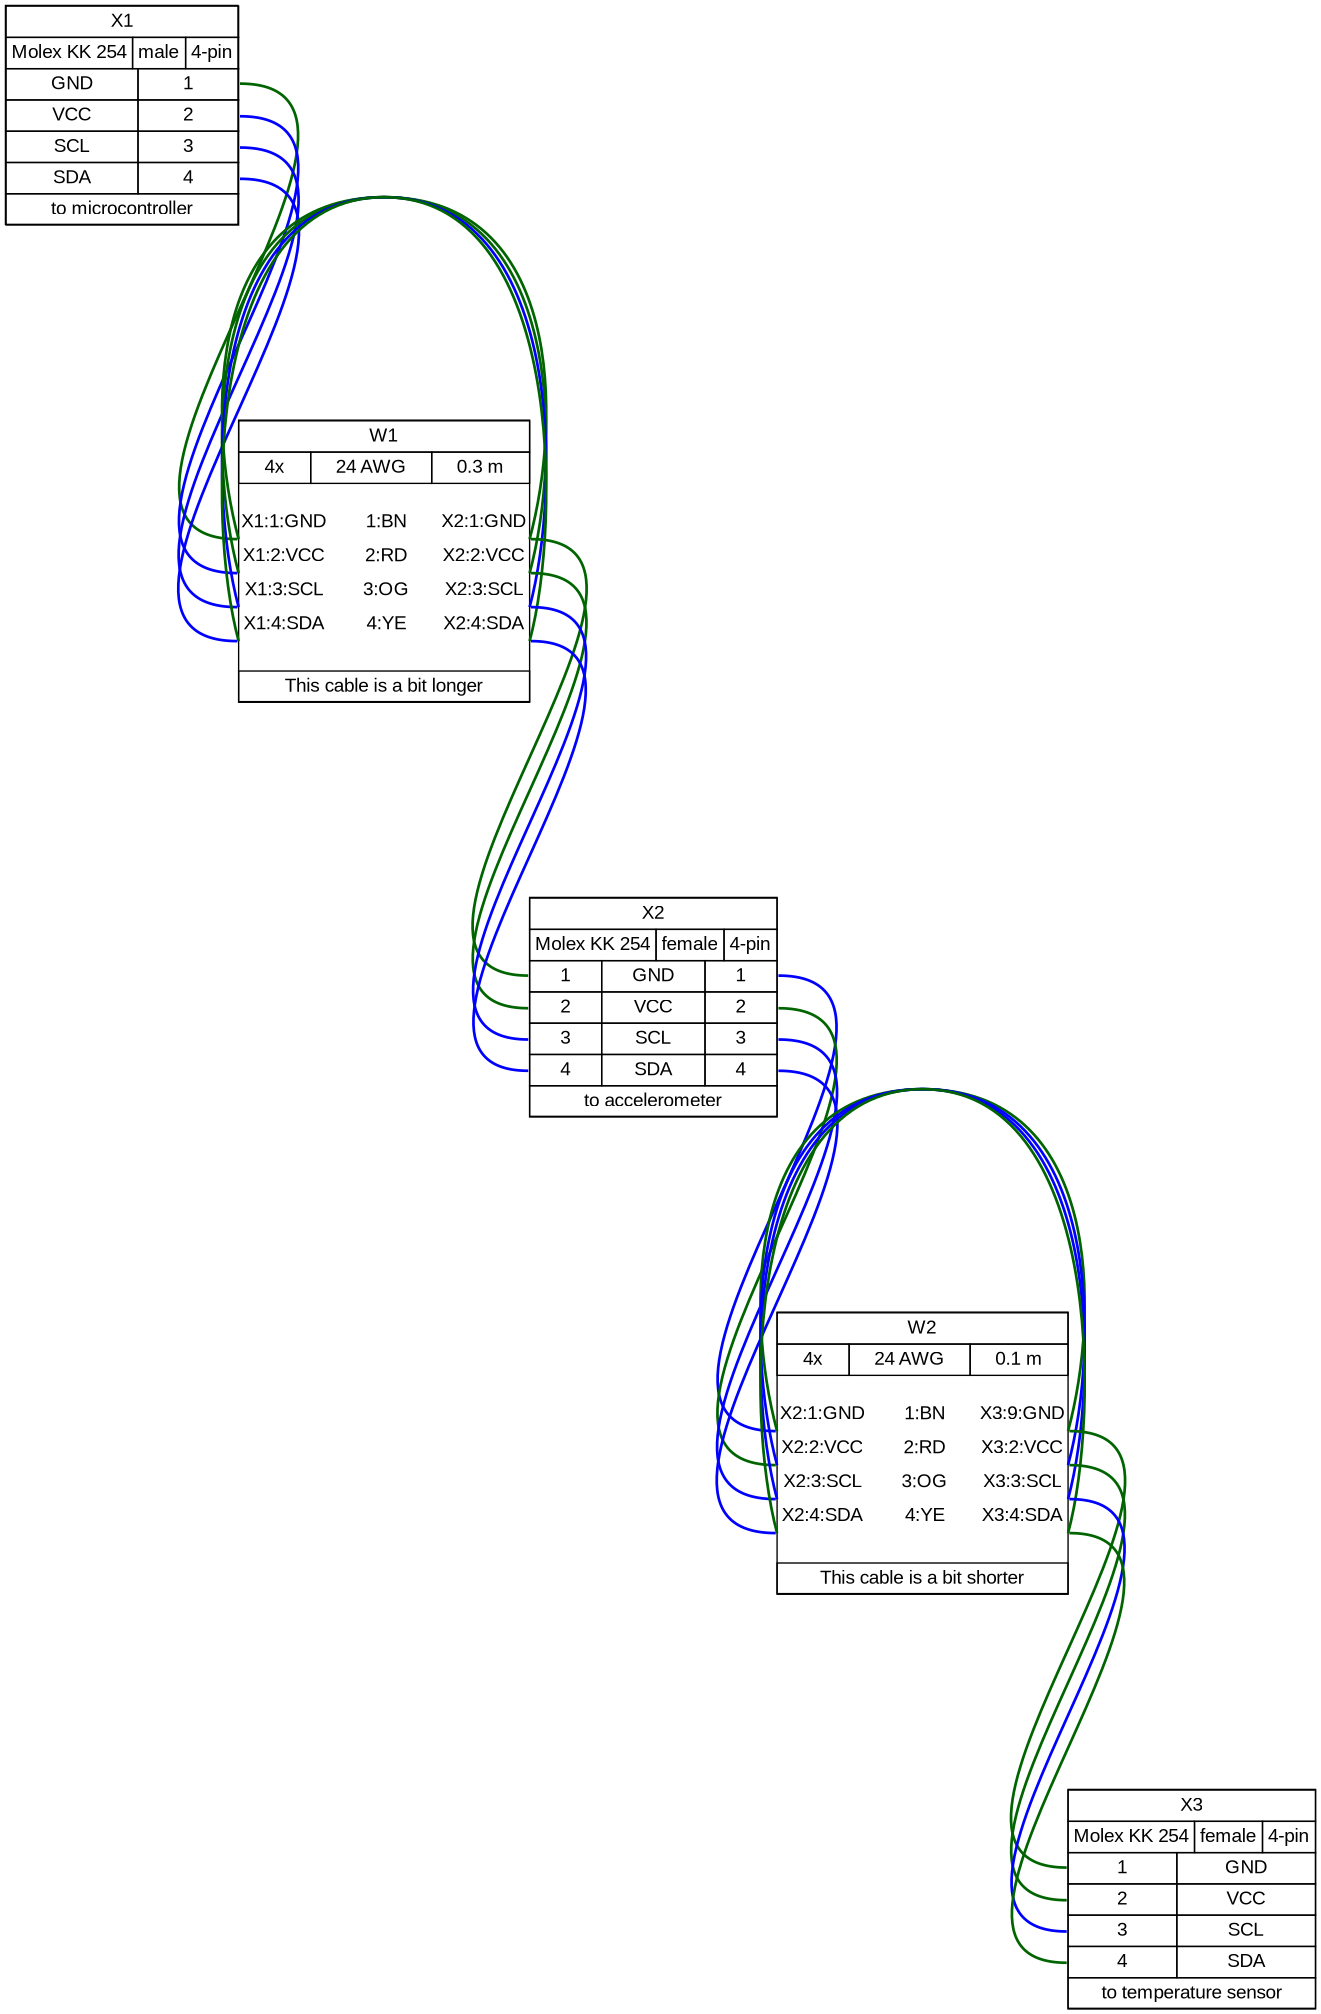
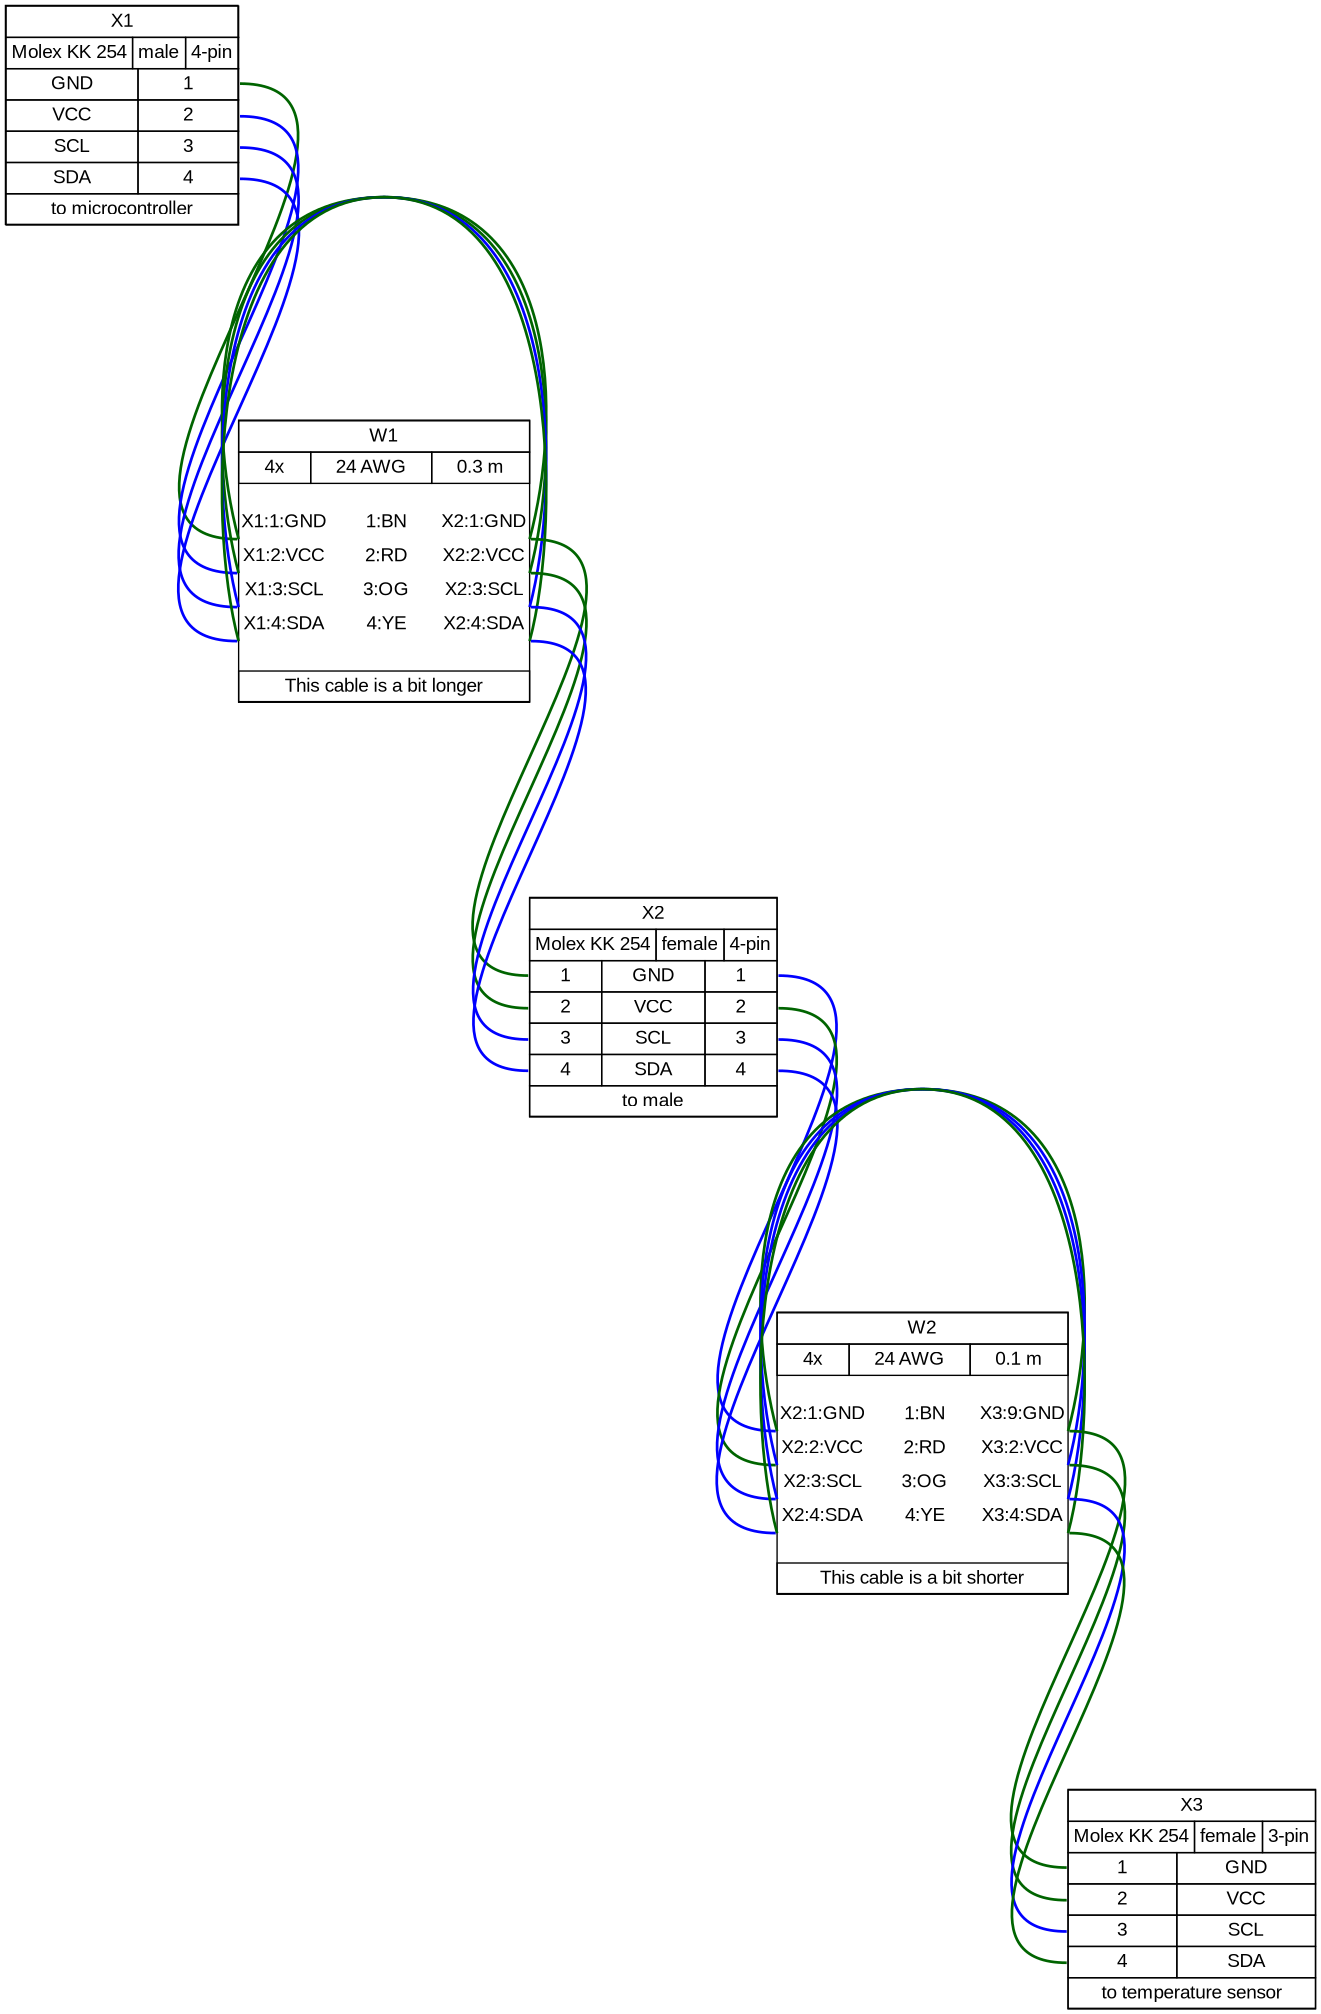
  graph {
    bgcolor="#FFFFFF"
    fontname=arial
    nodesep=0.33
    rankdir=TB
    ranksep=2
    node [fillcolor="#FFFFFF" fontname=arial margin=0 shape=box style=filled]
    edge [color=darkgreen fontname=arial headclip=true headport="w1:w" style=bold tailclip=true tailport="p1r:e"]
    n1 [height=0 label=< <table border="0" cellspacing="0" cellpadding="0">  <tr><td>   <table border="0" cellspacing="0" cellpadding="3" cellborder="1"><tr>    <td balign="left">X1</td>   </tr></table>  </td></tr>  <tr><td>   <table border="0" cellspacing="0" cellpadding="3" cellborder="1"><tr>    <td balign="left">Molex KK 254</td>    <td balign="left">male</td>    <td balign="left">4-pin</td>   </tr></table>  </td></tr>  <tr><td>   <table border="0" cellspacing="0" cellpadding="3" cellborder="1">    <tr>     <td>GND</td>     <td port="p1r">1</td>    </tr>    <tr>     <td>VCC</td>     <td port="p2r">2</td>    </tr>    <tr>     <td>SCL</td>     <td port="p3r">3</td>    </tr>    <tr>     <td>SDA</td>     <td port="p4r">4</td>    </tr>   </table>  </td></tr>  <tr><td>   <table border="0" cellspacing="0" cellpadding="3" cellborder="1"><tr>    <td balign="left">to microcontroller</td>   </tr></table>  </td></tr> </table> > width=0]
    n2 [height=0 label=< <table border="0" cellspacing="0" cellpadding="0">  <tr><td>   <table border="0" cellspacing="0" cellpadding="3" cellborder="1"><tr>    <td balign="left">W1</td>   </tr></table>  </td></tr>  <tr><td>   <table border="0" cellspacing="0" cellpadding="3" cellborder="1"><tr>    <td balign="left">4x</td>    <td balign="left">24 AWG</td>    <td balign="left">0.3 m</td>   </tr></table>  </td></tr>  <tr><td>   <table border="0" cellspacing="0" cellborder="0">    <tr><td>&nbsp;</td></tr>    <tr>     <td>X1:1:GND</td>     <td>      1:BN     </td>     <td>X2:1:GND</td>    </tr>    <tr>     <td colspan="3" border="0" cellspacing="0" cellpadding="0" port="w1" height="6">      <table cellspacing="0" cellborder="0" border="0">     <tr><td colspan="3" cellpadding="0" height="6" border="0"></td></tr>      </table>     </td>    </tr>    <tr>     <td>X1:2:VCC</td>     <td>      2:RD     </td>     <td>X2:2:VCC</td>    </tr>    <tr>     <td colspan="3" border="0" cellspacing="0" cellpadding="0" port="w2" height="6">      <table cellspacing="0" cellborder="0" border="0">     <tr><td colspan="3" cellpadding="0" height="6" border="0"></td></tr>      </table>     </td>    </tr>    <tr>     <td>X1:3:SCL</td>     <td>      3:OG     </td>     <td>X2:3:SCL</td>    </tr>    <tr>     <td colspan="3" border="0" cellspacing="0" cellpadding="0" port="w3" height="6">      <table cellspacing="0" cellborder="0" border="0">     <tr><td colspan="3" cellpadding="0" height="6" border="0"></td></tr>      </table>     </td>    </tr>    <tr>     <td>X1:4:SDA</td>     <td>      4:YE     </td>     <td>X2:4:SDA</td>    </tr>    <tr>     <td colspan="3" border="0" cellspacing="0" cellpadding="0" port="w4" height="6">      <table cellspacing="0" cellborder="0" border="0">     <tr><td colspan="3" cellpadding="0" height="6" border="0"></td></tr>      </table>     </td>    </tr>    <tr><td>&nbsp;</td></tr>   </table>  </td></tr>  <tr><td>   <table border="0" cellspacing="0" cellpadding="3" cellborder="1"><tr>    <td balign="left">This cable is a bit longer</td>   </tr></table>  </td></tr> </table> > width=0]
-   n3 [height=0 label=< <table border="0" cellspacing="0" cellpadding="0">  <tr><td>   <table border="0" cellspacing="0" cellpadding="3" cellborder="1"><tr>    <td balign="left">X2</td>   </tr></table>  </td></tr>  <tr><td>   <table border="0" cellspacing="0" cellpadding="3" cellborder="1"><tr>    <td balign="left">Molex KK 254</td>    <td balign="left">female</td>    <td balign="left">4-pin</td>   </tr></table>  </td></tr>  <tr><td>   <table border="0" cellspacing="0" cellpadding="3" cellborder="1">    <tr>     <td port="p1l">1</td>     <td>GND</td>     <td port="p1r">1</td>    </tr>    <tr>     <td port="p2l">2</td>     <td>VCC</td>     <td port="p2r">2</td>    </tr>    <tr>     <td port="p3l">3</td>     <td>SCL</td>     <td port="p3r">3</td>    </tr>    <tr>     <td port="p4l">4</td>     <td>SDA</td>     <td port="p4r">4</td>    </tr>   </table>  </td></tr>  <tr><td>   <table border="0" cellspacing="0" cellpadding="3" cellborder="1"><tr>    <td balign="left">to accelerometer</td>   </tr></table>  </td></tr> </table> > width=0]
+   n3 [height=0 label=< <table border="0" cellspacing="0" cellpadding="0">  <tr><td>   <table border="0" cellspacing="0" cellpadding="3" cellborder="1"><tr>    <td balign="left">X2</td>   </tr></table>  </td></tr>  <tr><td>   <table border="0" cellspacing="0" cellpadding="3" cellborder="1"><tr>    <td balign="left">Molex KK 254</td>    <td balign="left">female</td>    <td balign="left">4-pin</td>   </tr></table>  </td></tr>  <tr><td>   <table border="0" cellspacing="0" cellpadding="3" cellborder="1">    <tr>     <td port="p1l">1</td>     <td>GND</td>     <td port="p1r">1</td>    </tr>    <tr>     <td port="p2l">2</td>     <td>VCC</td>     <td port="p2r">2</td>    </tr>    <tr>     <td port="p3l">3</td>     <td>SCL</td>     <td port="p3r">3</td>    </tr>    <tr>     <td port="p4l">4</td>     <td>SDA</td>     <td port="p4r">4</td>    </tr>   </table>  </td></tr>  <tr><td>   <table border="0" cellspacing="0" cellpadding="3" cellborder="1"><tr>    <td balign="left">to male</td>   </tr></table>  </td></tr> </table> > width=0]
    n4 [height=0 label=< <table border="0" cellspacing="0" cellpadding="0">  <tr><td>   <table border="0" cellspacing="0" cellpadding="3" cellborder="1"><tr>    <td balign="left">W2</td>   </tr></table>  </td></tr>  <tr><td>   <table border="0" cellspacing="0" cellpadding="3" cellborder="1"><tr>    <td balign="left">4x</td>    <td balign="left">24 AWG</td>    <td balign="left">0.1 m</td>   </tr></table>  </td></tr>  <tr><td>   <table border="0" cellspacing="0" cellborder="0">    <tr><td>&nbsp;</td></tr>    <tr>     <td>X2:1:GND</td>     <td>      1:BN     </td>     <td>X3:9:GND</td>    </tr>    <tr>     <td colspan="3" border="0" cellspacing="0" cellpadding="0" port="w1" height="6">      <table cellspacing="0" cellborder="0" border="0">     <tr><td colspan="3" cellpadding="0" height="6" border="0"></td></tr>      </table>     </td>    </tr>    <tr>     <td>X2:2:VCC</td>     <td>      2:RD     </td>     <td>X3:2:VCC</td>    </tr>    <tr>     <td colspan="3" border="0" cellspacing="0" cellpadding="0" port="w2" height="6">      <table cellspacing="0" cellborder="0" border="0">     <tr><td colspan="3" cellpadding="0" height="6" border="0"></td></tr>      </table>     </td>    </tr>    <tr>     <td>X2:3:SCL</td>     <td>      3:OG     </td>     <td>X3:3:SCL</td>    </tr>    <tr>     <td colspan="3" border="0" cellspacing="0" cellpadding="0" port="w3" height="6">      <table cellspacing="0" cellborder="0" border="0">     <tr><td colspan="3" cellpadding="0" height="6" border="0"></td></tr>      </table>     </td>    </tr>    <tr>     <td>X2:4:SDA</td>     <td>      4:YE     </td>     <td>X3:4:SDA</td>    </tr>    <tr>     <td colspan="3" border="0" cellspacing="0" cellpadding="0" port="w4" height="6">      <table cellspacing="0" cellborder="0" border="0">     <tr><td colspan="3" cellpadding="0" height="6" border="0"></td></tr>      </table>     </td>    </tr>    <tr><td>&nbsp;</td></tr>   </table>  </td></tr>  <tr><td>   <table border="0" cellspacing="0" cellpadding="3" cellborder="1"><tr>    <td balign="left">This cable is a bit shorter</td>   </tr></table>  </td></tr> </table> > width=0]
-   n5 [height=0 label=< <table border="0" cellspacing="0" cellpadding="0">  <tr><td>   <table border="0" cellspacing="0" cellpadding="3" cellborder="1"><tr>    <td balign="left">X3</td>   </tr></table>  </td></tr>  <tr><td>   <table border="0" cellspacing="0" cellpadding="3" cellborder="1"><tr>    <td balign="left">Molex KK 254</td>    <td balign="left">female</td>    <td balign="left">4-pin</td>   </tr></table>  </td></tr>  <tr><td>   <table border="0" cellspacing="0" cellpadding="3" cellborder="1">    <tr>     <td port="p1l">1</td>     <td>GND</td>    </tr>    <tr>     <td port="p2l">2</td>     <td>VCC</td>    </tr>    <tr>     <td port="p3l">3</td>     <td>SCL</td>    </tr>    <tr>     <td port="p4l">4</td>     <td>SDA</td>    </tr>   </table>  </td></tr>  <tr><td>   <table border="0" cellspacing="0" cellpadding="3" cellborder="1"><tr>    <td balign="left">to temperature sensor</td>   </tr></table>  </td></tr> </table> > width=0]
+   n5 [height=0 label=< <table border="0" cellspacing="0" cellpadding="0">  <tr><td>   <table border="0" cellspacing="0" cellpadding="3" cellborder="1"><tr>    <td balign="left">X3</td>   </tr></table>  </td></tr>  <tr><td>   <table border="0" cellspacing="0" cellpadding="3" cellborder="1"><tr>    <td balign="left">Molex KK 254</td>    <td balign="left">female</td>    <td balign="left">3-pin</td>   </tr></table>  </td></tr>  <tr><td>   <table border="0" cellspacing="0" cellpadding="3" cellborder="1">    <tr>     <td port="p1l">1</td>     <td>GND</td>    </tr>    <tr>     <td port="p2l">2</td>     <td>VCC</td>    </tr>    <tr>     <td port="p3l">3</td>     <td>SCL</td>    </tr>    <tr>     <td port="p4l">4</td>     <td>SDA</td>    </tr>   </table>  </td></tr>  <tr><td>   <table border="0" cellspacing="0" cellpadding="3" cellborder="1"><tr>    <td balign="left">to temperature sensor</td>   </tr></table>  </td></tr> </table> > width=0]
    n1 -- n2
    n1 -- n2 [color=blue headport="w2:w" tailport="p2r:e"]
    n1 -- n2 [color=blue headport="w3:w" tailport="p3r:e"]
    n1 -- n2 [color=blue headport="w4:w" tailport="p4r:e"]
    n2 -- n2 [headport="w1:e" straight=straight tailport="w1:w"]
    n2 -- n2 [headport="w2:e" straight=straight tailport="w2:w"]
    n2 -- n2 [color=blue headport="w3:e" straight=straight tailport="w3:w"]
    n2 -- n2 [headport="w4:e" straight=straight tailport="w4:w"]
    n2 -- n3 [headport="p1l:w" tailport="w1:e"]
    n2 -- n3 [headport="p2l:w" tailport="w2:e"]
    n2 -- n3 [color=blue headport="p3l:w" tailport="w3:e"]
    n2 -- n3 [color=blue headport="p4l:w" tailport="w4:e"]
    n3 -- n4 [color=blue]
    n3 -- n4 [headport="w2:w" tailport="p2r:e"]
    n3 -- n4 [color=blue headport="w3:w" tailport="p3r:e"]
    n3 -- n4 [color=blue headport="w4:w" tailport="p4r:e"]
    n4 -- n4 [headport="w1:e" straight=straight tailport="w1:w"]
    n4 -- n4 [color=blue headport="w2:e" straight=straight tailport="w2:w"]
    n4 -- n4 [color=blue headport="w3:e" straight=straight tailport="w3:w"]
    n4 -- n4 [headport="w4:e" straight=straight tailport="w4:w"]
    n4 -- n5 [headport="p1l:w" tailport="w1:e"]
    n4 -- n5 [headport="p2l:w" tailport="w2:e"]
    n4 -- n5 [color=blue headport="p3l:w" tailport="w3:e"]
    n4 -- n5 [headport="p4l:w" tailport="w4:e"]
  }
